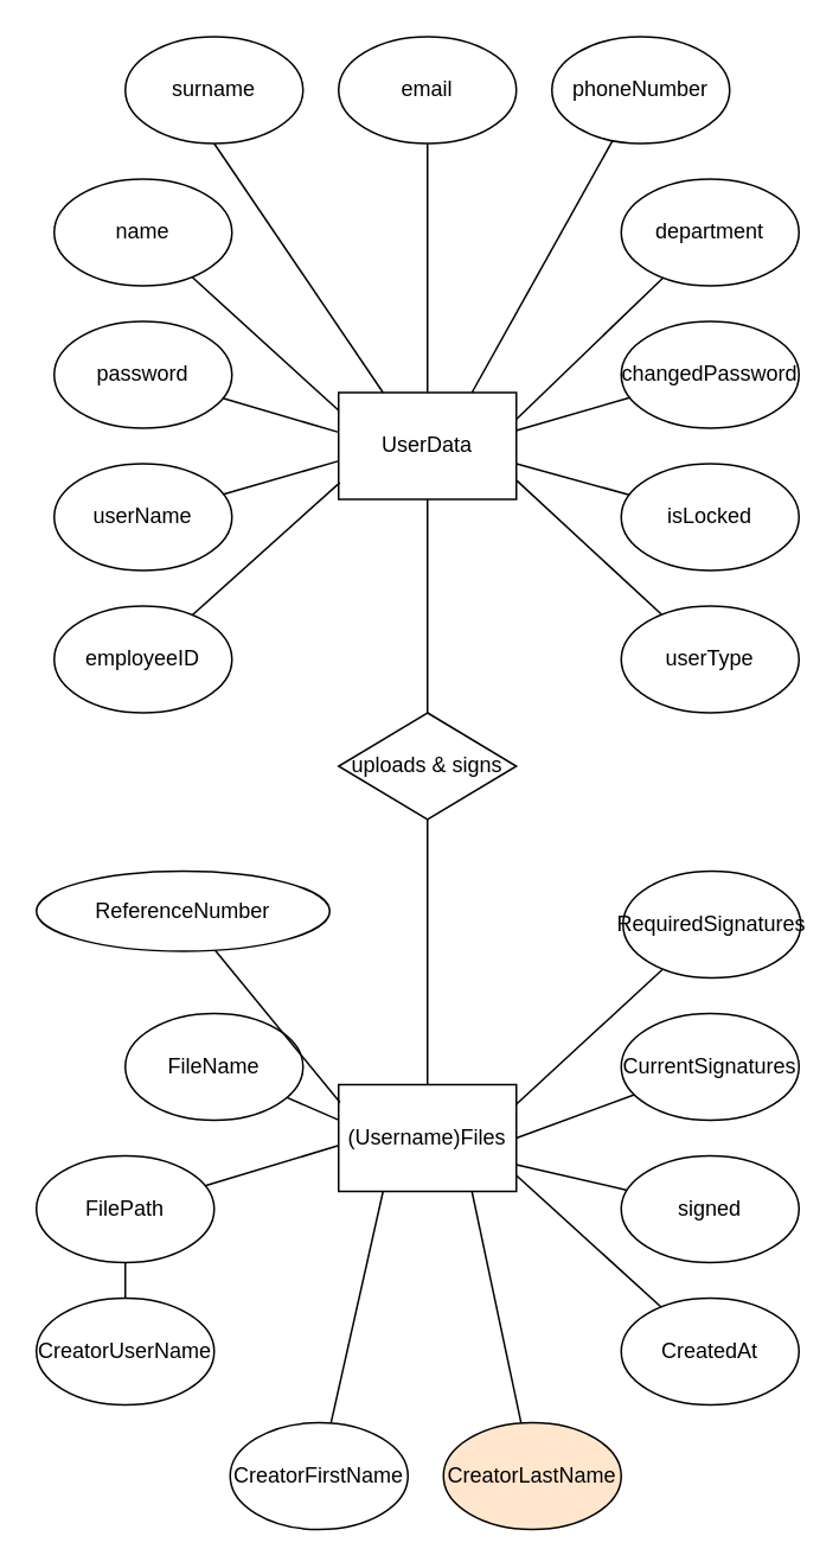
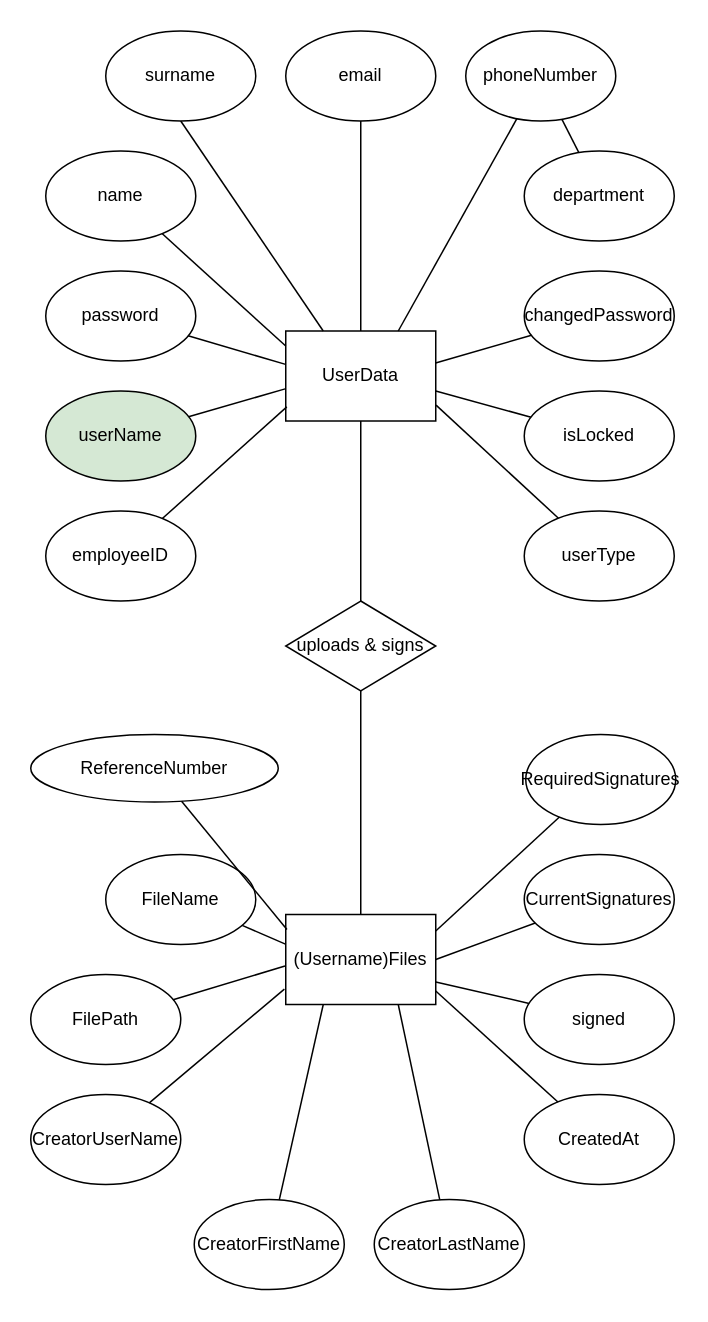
  <mxCell id="0" />
  <mxCell id="1" parent="0" />
  <mxCell id="2" value="UserData" style="rounded=0;whiteSpace=wrap;html=1;" vertex="1" parent="1"><mxGeometry x="190" y="220" width="100" height="60" as="geometry" /></mxCell>
  <mxCell id="3" value="(Username)Files" style="rounded=0;whiteSpace=wrap;html=1;" vertex="1" parent="1"><mxGeometry x="190" y="609" width="100" height="60" as="geometry" /></mxCell>
  <mxCell id="4" style="rounded=0;orthogonalLoop=1;jettySize=auto;html=1;entryX=0.007;entryY=0.843;entryDx=0;entryDy=0;endArrow=none;endFill=0;entryPerimeter=0;" edge="1" parent="1" source="5" target="2"><mxGeometry relative="1" as="geometry" /></mxCell>
  <mxCell id="5" value="employeeID" style="ellipse;whiteSpace=wrap;html=1;" vertex="1" parent="1"><mxGeometry x="30" y="340" width="100" height="60" as="geometry" /></mxCell>
  <mxCell id="6" style="rounded=0;orthogonalLoop=1;jettySize=auto;html=1;endArrow=none;endFill=0;entryX=-0.004;entryY=0.643;entryDx=0;entryDy=0;entryPerimeter=0;" edge="1" parent="1" source="7" target="2"><mxGeometry relative="1" as="geometry"><mxPoint x="190" y="250" as="targetPoint" /></mxGeometry></mxCell>
- <mxCell id="7" value="userName" style="ellipse;whiteSpace=wrap;html=1;" vertex="1" parent="1"><mxGeometry x="30" y="260" width="100" height="60" as="geometry" /></mxCell>
+ <mxCell id="7" value="userName" style="ellipse;whiteSpace=wrap;html=1;fillColor=#d5e8d4;" vertex="1" parent="1"><mxGeometry x="30" y="260" width="100" height="60" as="geometry" /></mxCell>
  <mxCell id="8" value="password" style="ellipse;whiteSpace=wrap;html=1;" vertex="1" parent="1"><mxGeometry x="30" y="180" width="100" height="60" as="geometry" /></mxCell>
  <mxCell id="9" value="name" style="ellipse;whiteSpace=wrap;html=1;" vertex="1" parent="1"><mxGeometry x="30" y="100" width="100" height="60" as="geometry" /></mxCell>
  <mxCell id="10" style="rounded=0;orthogonalLoop=1;jettySize=auto;html=1;exitX=0.5;exitY=1;exitDx=0;exitDy=0;entryX=0.25;entryY=0;entryDx=0;entryDy=0;endArrow=none;endFill=0;" edge="1" parent="1" source="11" target="2"><mxGeometry relative="1" as="geometry" /></mxCell>
  <mxCell id="11" value="surname" style="ellipse;whiteSpace=wrap;html=1;" vertex="1" parent="1"><mxGeometry x="70" y="20" width="100" height="60" as="geometry" /></mxCell>
  <mxCell id="12" style="rounded=0;orthogonalLoop=1;jettySize=auto;html=1;endArrow=none;endFill=0;" edge="1" parent="1" source="13" target="2"><mxGeometry relative="1" as="geometry" /></mxCell>
  <mxCell id="13" value="email" style="ellipse;whiteSpace=wrap;html=1;" vertex="1" parent="1"><mxGeometry x="190" y="20" width="100" height="60" as="geometry" /></mxCell>
  <mxCell id="14" style="rounded=0;orthogonalLoop=1;jettySize=auto;html=1;entryX=0.75;entryY=0;entryDx=0;entryDy=0;endArrow=none;endFill=0;" edge="1" parent="1" source="15" target="2"><mxGeometry relative="1" as="geometry" /></mxCell>
  <mxCell id="15" value="phoneNumber" style="ellipse;whiteSpace=wrap;html=1;" vertex="1" parent="1"><mxGeometry x="310" y="20" width="100" height="60" as="geometry" /></mxCell>
- <mxCell id="16" style="rounded=0;orthogonalLoop=1;jettySize=auto;html=1;entryX=1;entryY=0.25;entryDx=0;entryDy=0;endArrow=none;endFill=0;" edge="1" parent="1" source="17" target="2"><mxGeometry relative="1" as="geometry" /></mxCell>
+ <mxCell id="16" style="rounded=0;orthogonalLoop=1;jettySize=auto;html=1;endArrow=none;endFill=0;" edge="1" parent="1" source="17" target="15"><mxGeometry relative="1" as="geometry" /></mxCell>
  <mxCell id="17" value="department" style="ellipse;whiteSpace=wrap;html=1;" vertex="1" parent="1"><mxGeometry x="349" y="100" width="100" height="60" as="geometry" /></mxCell>
  <mxCell id="18" value="changedPassword" style="ellipse;whiteSpace=wrap;html=1;" vertex="1" parent="1"><mxGeometry x="349" y="180" width="100" height="60" as="geometry" /></mxCell>
  <mxCell id="19" value="isLocked" style="ellipse;whiteSpace=wrap;html=1;" vertex="1" parent="1"><mxGeometry x="349" y="260" width="100" height="60" as="geometry" /></mxCell>
  <mxCell id="20" value="userType" style="ellipse;whiteSpace=wrap;html=1;" vertex="1" parent="1"><mxGeometry x="349" y="340" width="100" height="60" as="geometry" /></mxCell>
  <mxCell id="21" style="rounded=0;orthogonalLoop=1;jettySize=auto;html=1;entryX=-0.001;entryY=0.371;entryDx=0;entryDy=0;entryPerimeter=0;endArrow=none;endFill=0;" edge="1" parent="1" source="8" target="2"><mxGeometry relative="1" as="geometry" /></mxCell>
  <mxCell id="22" style="rounded=0;orthogonalLoop=1;jettySize=auto;html=1;entryX=0;entryY=0.167;entryDx=0;entryDy=0;entryPerimeter=0;endArrow=none;endFill=0;" edge="1" parent="1" source="9" target="2"><mxGeometry relative="1" as="geometry" /></mxCell>
  <mxCell id="23" style="rounded=0;orthogonalLoop=1;jettySize=auto;html=1;entryX=1.002;entryY=0.824;entryDx=0;entryDy=0;entryPerimeter=0;endArrow=none;endFill=0;" edge="1" parent="1" source="20" target="2"><mxGeometry relative="1" as="geometry" /></mxCell>
  <mxCell id="24" style="rounded=0;orthogonalLoop=1;jettySize=auto;html=1;endArrow=none;endFill=0;" edge="1" parent="1" source="19"><mxGeometry relative="1" as="geometry"><mxPoint x="290" y="260" as="targetPoint" /></mxGeometry></mxCell>
  <mxCell id="25" style="rounded=0;orthogonalLoop=1;jettySize=auto;html=1;entryX=0.999;entryY=0.355;entryDx=0;entryDy=0;entryPerimeter=0;endArrow=none;endFill=0;" edge="1" parent="1" source="18" target="2"><mxGeometry relative="1" as="geometry" /></mxCell>
  <mxCell id="26" value="ReferenceNumber" style="ellipse;whiteSpace=wrap;html=1;" vertex="1" parent="1"><mxGeometry x="20" y="489" width="165" height="45" as="geometry" /></mxCell>
  <mxCell id="27" value="FileName" style="ellipse;whiteSpace=wrap;html=1;" vertex="1" parent="1"><mxGeometry x="70" y="569" width="100" height="60" as="geometry" /></mxCell>
  <mxCell id="28" value="FilePath" style="ellipse;whiteSpace=wrap;html=1;" vertex="1" parent="1"><mxGeometry x="20" y="649" width="100" height="60" as="geometry" /></mxCell>
  <mxCell id="29" value="CreatorUserName" style="ellipse;whiteSpace=wrap;html=1;" vertex="1" parent="1"><mxGeometry x="20" y="729" width="100" height="60" as="geometry" /></mxCell>
  <mxCell id="30" style="rounded=0;orthogonalLoop=1;jettySize=auto;html=1;entryX=0.25;entryY=1;entryDx=0;entryDy=0;endArrow=none;endFill=0;" edge="1" parent="1" source="31" target="3"><mxGeometry relative="1" as="geometry" /></mxCell>
  <mxCell id="31" value="CreatorFirstName" style="ellipse;whiteSpace=wrap;html=1;" vertex="1" parent="1"><mxGeometry x="129" y="799" width="100" height="60" as="geometry" /></mxCell>
  <mxCell id="32" style="rounded=0;orthogonalLoop=1;jettySize=auto;html=1;entryX=0.75;entryY=1;entryDx=0;entryDy=0;endArrow=none;endFill=0;" edge="1" parent="1" source="33" target="3"><mxGeometry relative="1" as="geometry" /></mxCell>
- <mxCell id="33" value="CreatorLastName" style="ellipse;whiteSpace=wrap;html=1;fillColor=#ffe6cc;" vertex="1" parent="1"><mxGeometry x="249" y="799" width="100" height="60" as="geometry" /></mxCell>
+ <mxCell id="33" value="CreatorLastName" style="ellipse;whiteSpace=wrap;html=1;" vertex="1" parent="1"><mxGeometry x="249" y="799" width="100" height="60" as="geometry" /></mxCell>
  <mxCell id="34" value="CreatedAt" style="ellipse;whiteSpace=wrap;html=1;" vertex="1" parent="1"><mxGeometry x="349" y="729" width="100" height="60" as="geometry" /></mxCell>
  <mxCell id="35" style="rounded=0;orthogonalLoop=1;jettySize=auto;html=1;entryX=1;entryY=0.75;entryDx=0;entryDy=0;endArrow=none;endFill=0;" edge="1" parent="1" source="36" target="3"><mxGeometry relative="1" as="geometry" /></mxCell>
  <mxCell id="36" value="signed" style="ellipse;whiteSpace=wrap;html=1;" vertex="1" parent="1"><mxGeometry x="349" y="649" width="100" height="60" as="geometry" /></mxCell>
  <mxCell id="37" style="rounded=0;orthogonalLoop=1;jettySize=auto;html=1;entryX=1;entryY=0.5;entryDx=0;entryDy=0;endArrow=none;endFill=0;" edge="1" parent="1" source="38" target="3"><mxGeometry relative="1" as="geometry" /></mxCell>
  <mxCell id="38" value="CurrentSignatures" style="ellipse;whiteSpace=wrap;html=1;" vertex="1" parent="1"><mxGeometry x="349" y="569" width="100" height="60" as="geometry" /></mxCell>
  <mxCell id="39" value="RequiredSignatures" style="ellipse;whiteSpace=wrap;html=1;" vertex="1" parent="1"><mxGeometry x="350" y="489" width="100" height="60" as="geometry" /></mxCell>
  <mxCell id="40" style="rounded=0;orthogonalLoop=1;jettySize=auto;html=1;entryX=0.008;entryY=0.167;entryDx=0;entryDy=0;entryPerimeter=0;endArrow=none;endFill=0;" edge="1" parent="1" source="26" target="3"><mxGeometry relative="1" as="geometry" /></mxCell>
  <mxCell id="41" style="rounded=0;orthogonalLoop=1;jettySize=auto;html=1;entryX=-0.002;entryY=0.329;entryDx=0;entryDy=0;entryPerimeter=0;endArrow=none;endFill=0;" edge="1" parent="1" source="27" target="3"><mxGeometry relative="1" as="geometry" /></mxCell>
  <mxCell id="42" style="rounded=0;orthogonalLoop=1;jettySize=auto;html=1;entryX=-0.005;entryY=0.573;entryDx=0;entryDy=0;entryPerimeter=0;endArrow=none;endFill=0;" edge="1" parent="1" source="28" target="3"><mxGeometry relative="1" as="geometry" /></mxCell>
- <mxCell id="43" style="rounded=0;orthogonalLoop=1;jettySize=auto;html=1;endArrow=none;endFill=0;" edge="1" parent="1" source="29" target="28"><mxGeometry relative="1" as="geometry" /></mxCell>
+ <mxCell id="43" style="rounded=0;orthogonalLoop=1;jettySize=auto;html=1;entryX=-0.009;entryY=0.829;entryDx=0;entryDy=0;entryPerimeter=0;endArrow=none;endFill=0;" edge="1" parent="1" source="29" target="3"><mxGeometry relative="1" as="geometry" /></mxCell>
  <mxCell id="44" style="rounded=0;orthogonalLoop=1;jettySize=auto;html=1;entryX=1;entryY=0.85;entryDx=0;entryDy=0;entryPerimeter=0;endArrow=none;endFill=0;" edge="1" parent="1" source="34" target="3"><mxGeometry relative="1" as="geometry" /></mxCell>
  <mxCell id="45" style="rounded=0;orthogonalLoop=1;jettySize=auto;html=1;entryX=1;entryY=0.183;entryDx=0;entryDy=0;entryPerimeter=0;endArrow=none;endFill=0;" edge="1" parent="1" source="39" target="3"><mxGeometry relative="1" as="geometry" /></mxCell>
  <mxCell id="46" style="rounded=0;orthogonalLoop=1;jettySize=auto;html=1;exitX=0.5;exitY=0;exitDx=0;exitDy=0;entryX=0.5;entryY=1;entryDx=0;entryDy=0;endArrow=none;endFill=0;" edge="1" parent="1" source="48" target="2"><mxGeometry relative="1" as="geometry" /></mxCell>
  <mxCell id="47" style="rounded=0;orthogonalLoop=1;jettySize=auto;html=1;exitX=0.5;exitY=1;exitDx=0;exitDy=0;endArrow=none;endFill=0;" edge="1" parent="1" source="48" target="3"><mxGeometry relative="1" as="geometry" /></mxCell>
  <mxCell id="48" value="uploads &amp;amp; signs" style="rhombus;whiteSpace=wrap;html=1;" vertex="1" parent="1"><mxGeometry x="190" y="400" width="100" height="60" as="geometry" /></mxCell>
